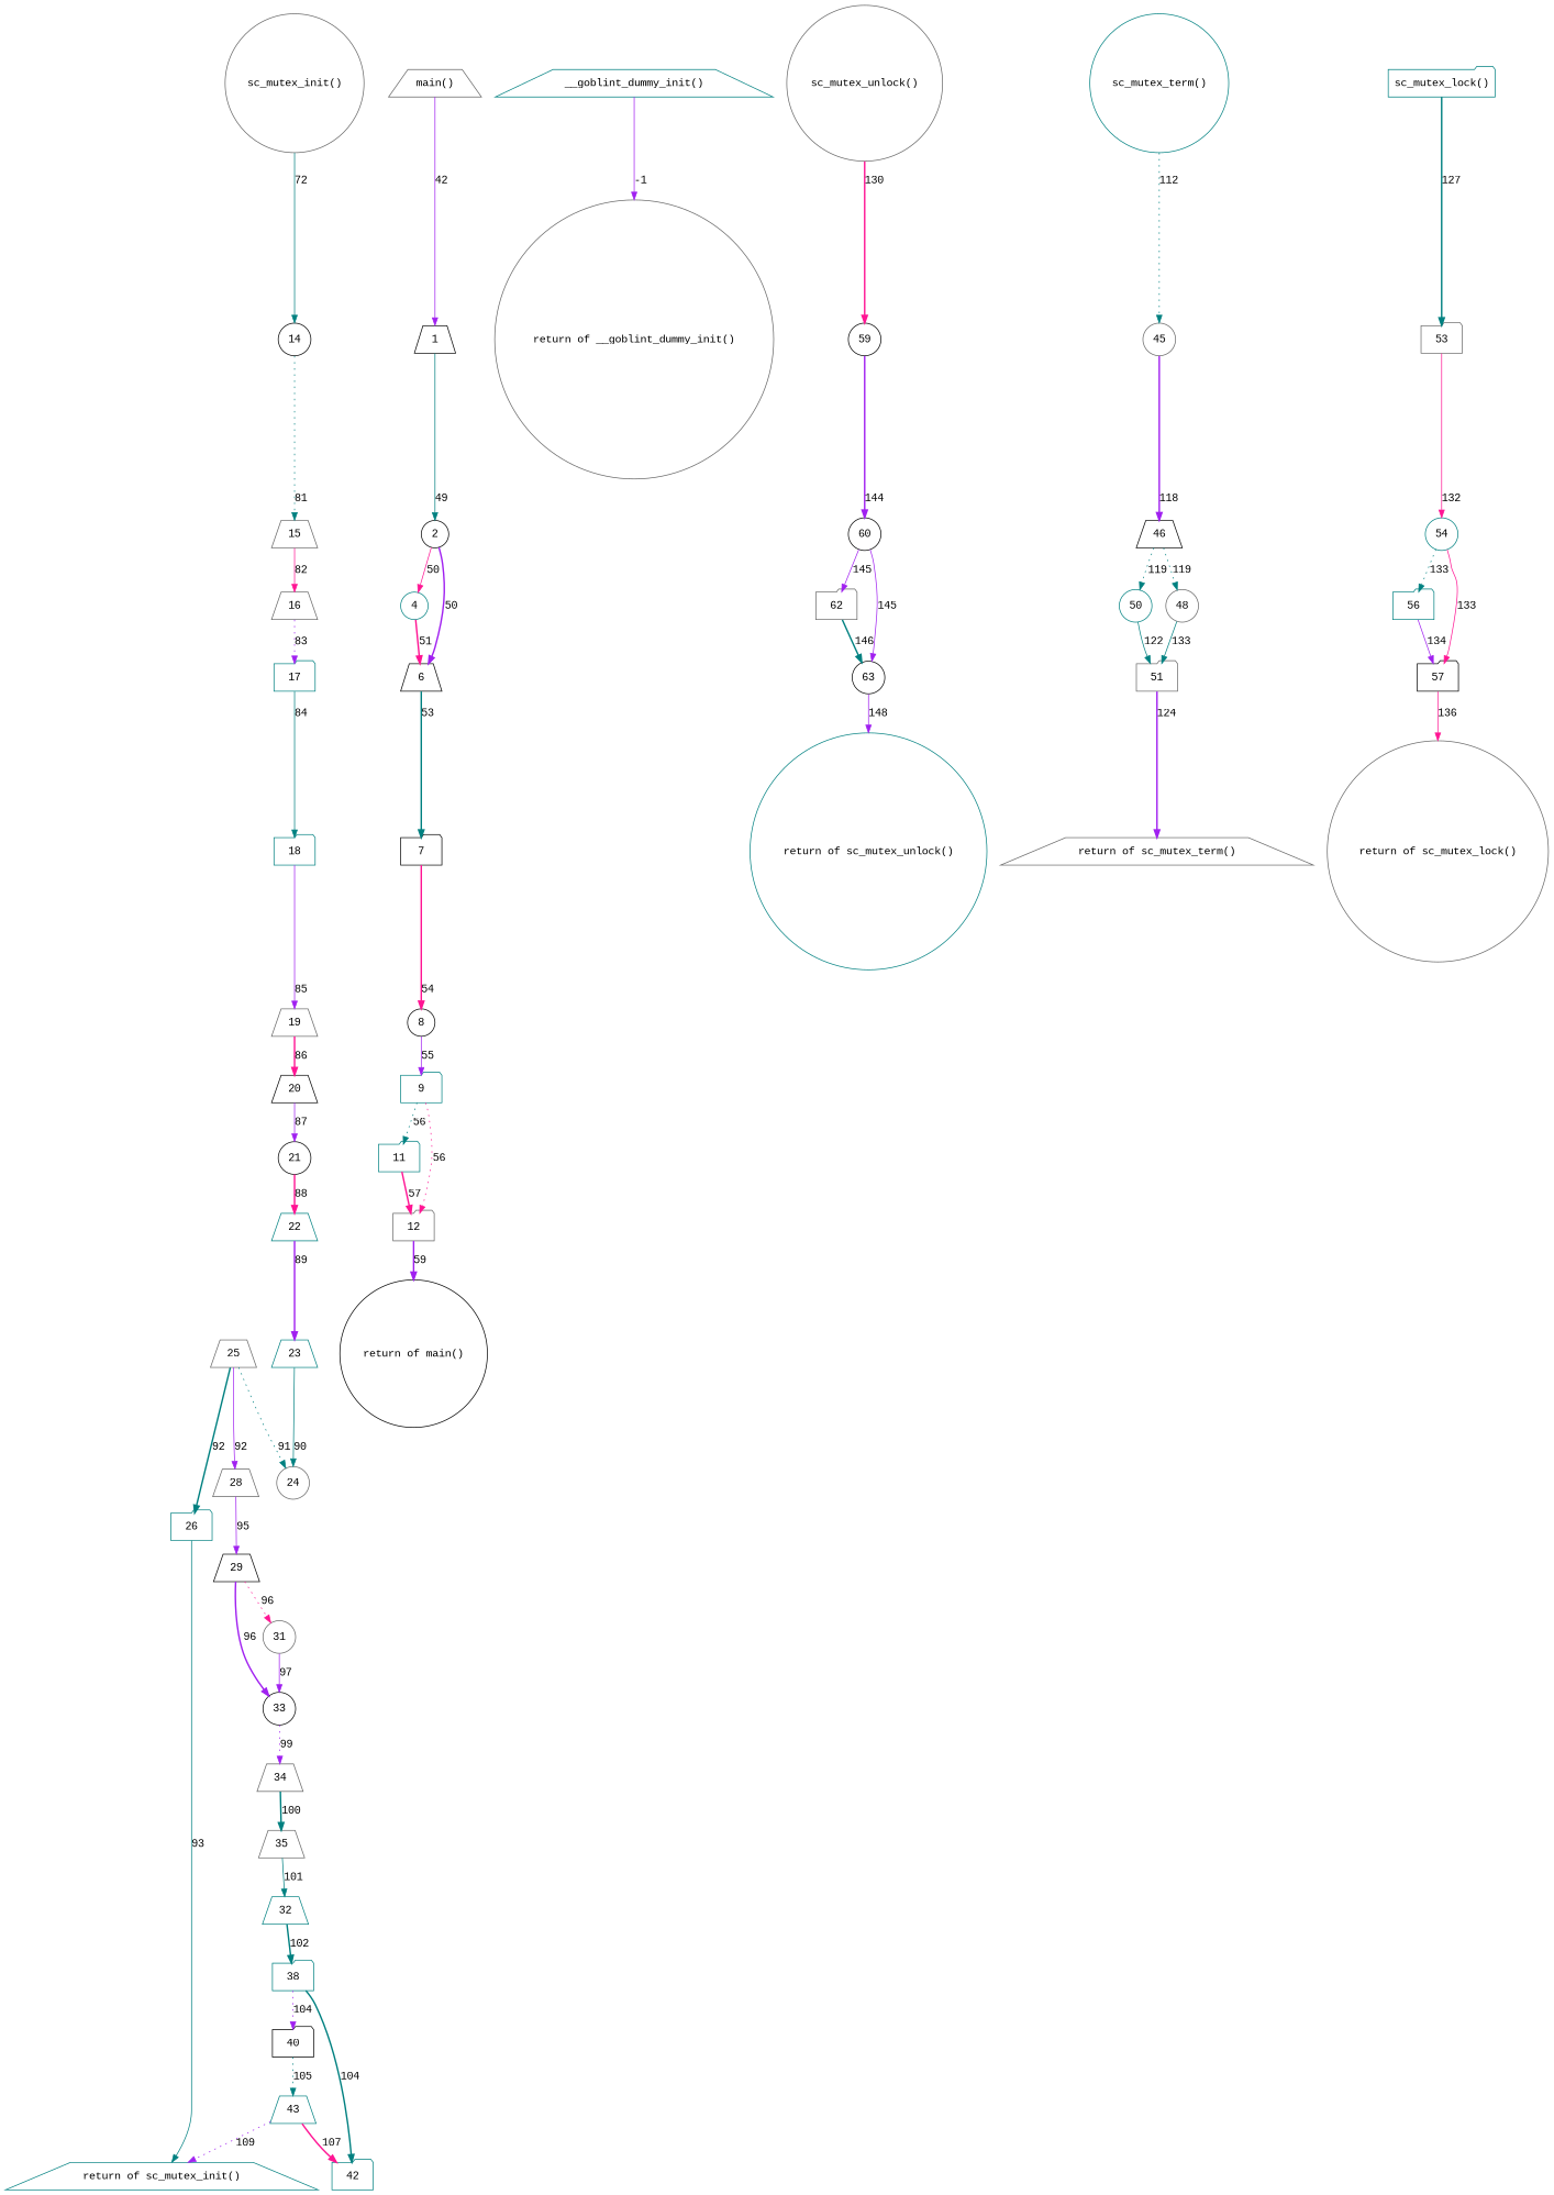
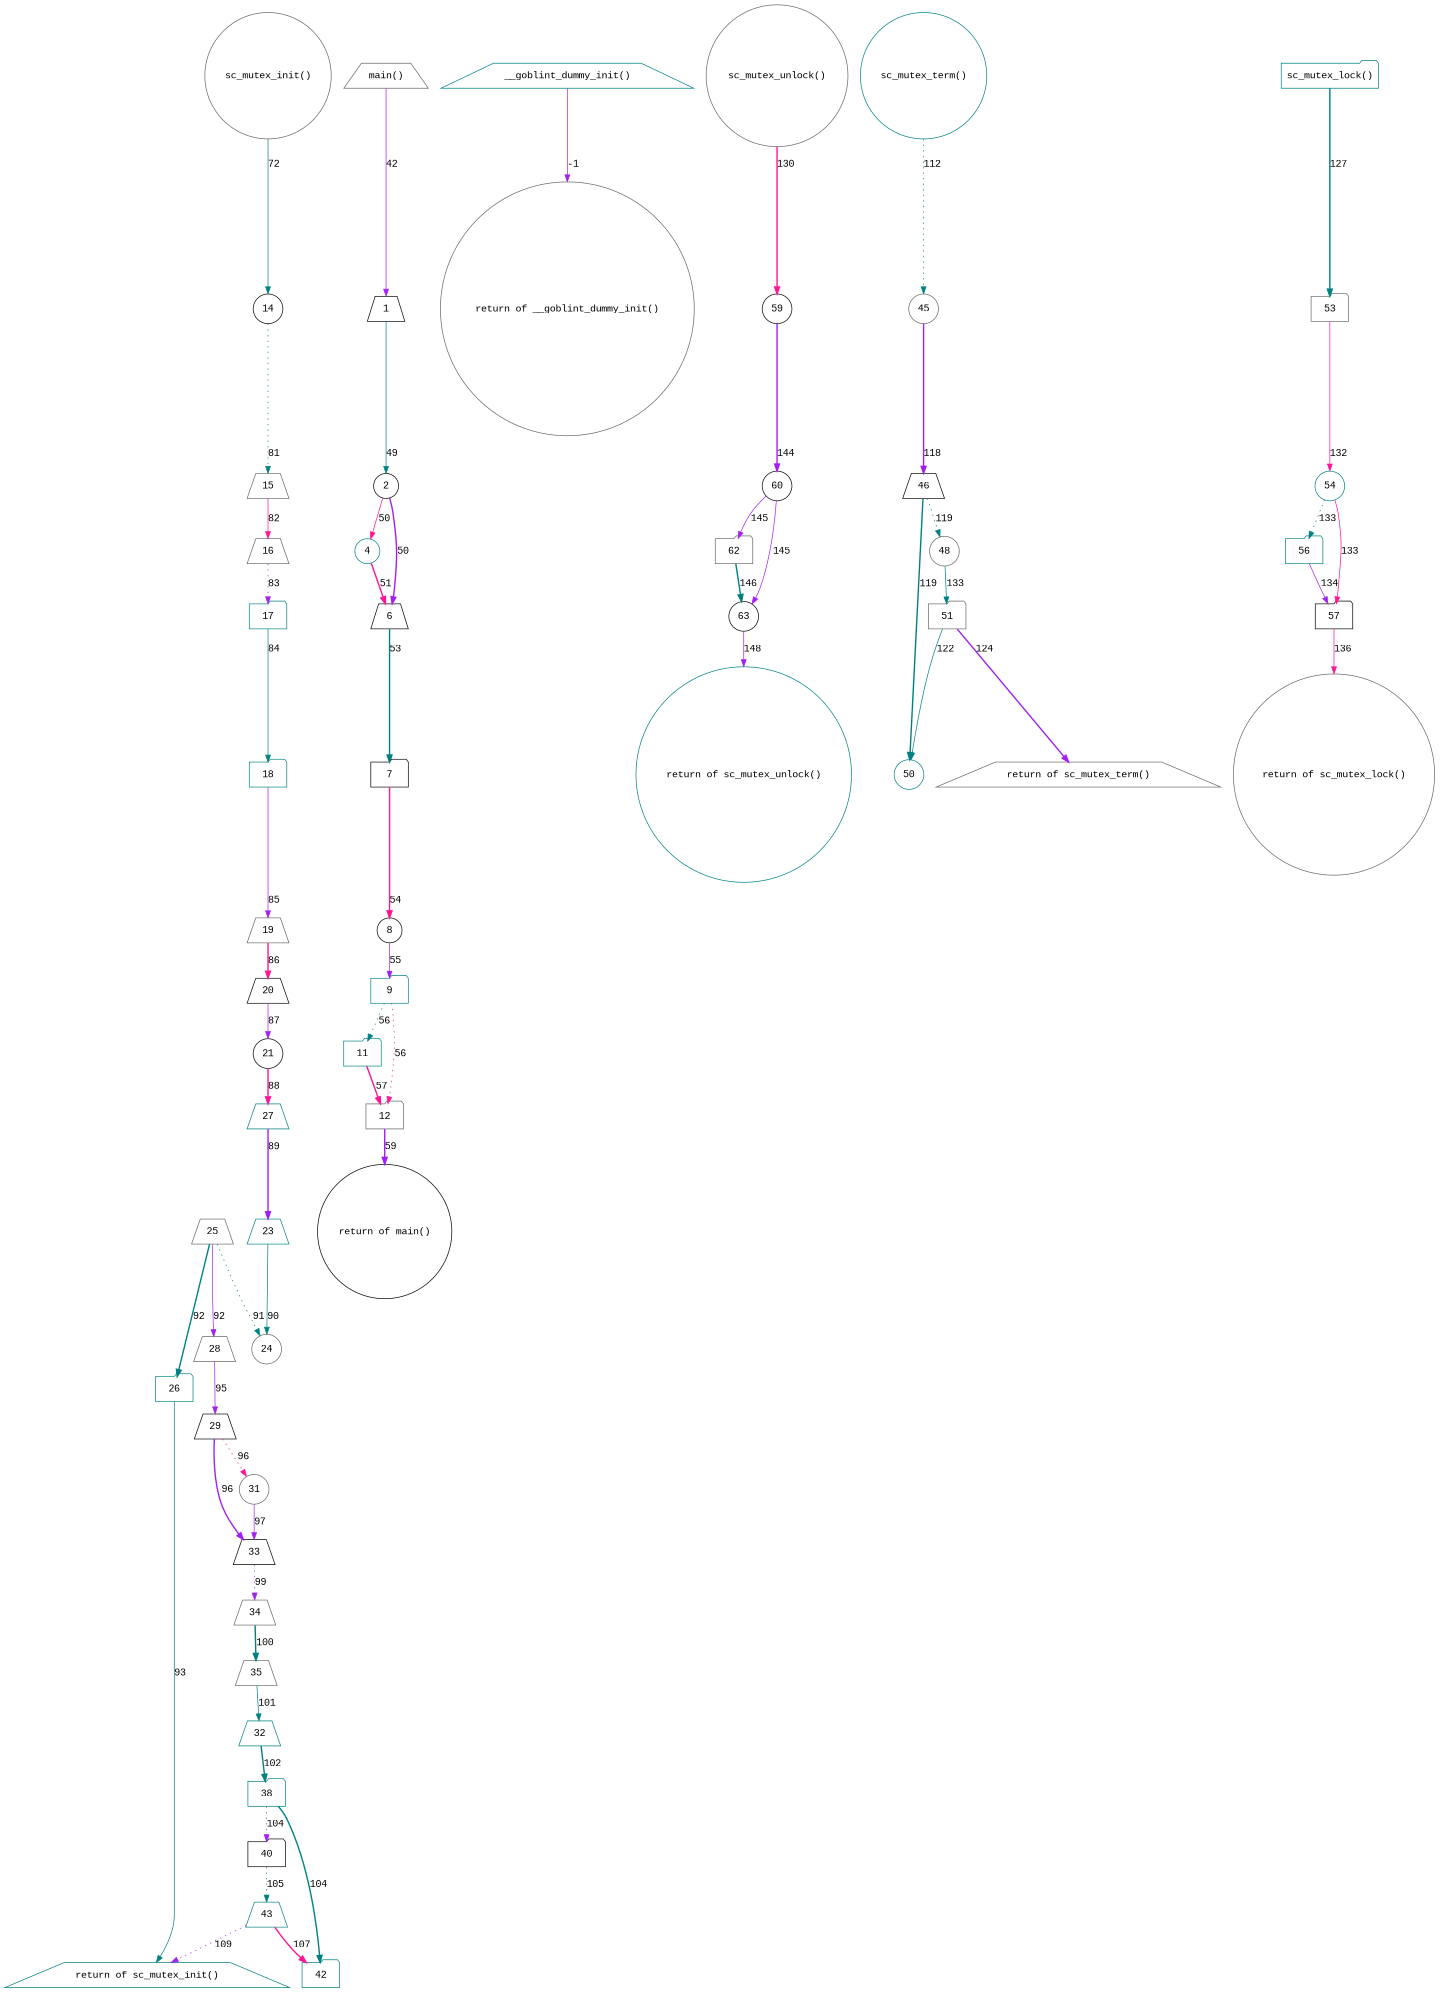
  digraph {
    fontname="Liberation Mono"
    node [color=gray40 fontname="Liberation Mono" shape=circle]
    edge [color=purple fontname="Liberation Mono" style=solid]
    25 [shape=trapezium]
    28 [shape=trapezium]
    26 [color=teal shape=folder]
    24
    29 [color=black shape=trapezium]
    n6 [color=teal label="return of sc_mutex_init()" shape=trapezium]
    31
-   33 [color=black]
-   22 [color=teal shape=trapezium]
+   33 [color=black shape=trapezium]
+   22 [color=teal shape=trapezium label=27]
    23 [color=teal shape=trapezium]
    7 [color=black shape=folder]
    8 [color=black]
    9 [color=teal shape=folder]
    11 [color=teal shape=folder]
    12 [shape=folder]
    34 [shape=trapezium]
    n17 [color=teal label="__goblint_dummy_init()" shape=trapezium]
    n18 [label="return of __goblint_dummy_init()"]
    60 [color=black]
    62 [shape=folder]
    63 [color=black]
    59 [color=black]
    n23 [color=teal label="return of sc_mutex_unlock()"]
    46 [color=black shape=trapezium]
    50 [color=teal]
    48
    51 [shape=folder]
    n28 [label="return of sc_mutex_term()" shape=trapezium]
    45
    38 [color=teal shape=folder]
    40 [color=black shape=folder]
    42 [color=teal shape=folder]
    43 [color=teal shape=trapezium]
    18 [color=teal shape=folder]
    19 [shape=trapezium]
    20 [color=black shape=trapezium]
    21 [color=black]
    n38 [label="sc_mutex_init()"]
    14 [color=black]
    15 [shape=trapezium]
    16 [shape=trapezium]
    35 [shape=trapezium]
    n43 [color=teal label=32 shape=trapezium]
    2 [color=black]
    4 [color=teal]
    6 [color=black shape=trapezium]
    1 [color=black shape=trapezium]
    54 [color=teal]
    56 [color=teal shape=folder]
    57 [color=black shape=folder]
    53 [shape=folder]
    n52 [label="return of sc_mutex_lock()"]
    n53 [color=teal label="sc_mutex_term()"]
    17 [color=teal shape=folder]
    n55 [color=black label="return of main()"]
    n56 [color=teal label="sc_mutex_lock()" shape=folder]
    n57 [label="sc_mutex_unlock()"]
    n58 [label="main()" shape=trapezium]
    25 -> 28 [label=92]
    25 -> 26 [color=teal label=92 style=bold]
    25 -> 24 [color=teal label=91 style=dotted]
    28 -> 29 [label=95]
    26 -> n6 [color=teal label=93]
    29 -> 31 [color=deeppink label=96 style=dotted]
    29 -> 33 [label=96 style=bold]
    31 -> 33 [label=97]
    33 -> 34 [label=99 style=dotted]
    22 -> 23 [label=89 style=bold]
    23 -> 24 [color=teal label=90]
    7 -> 8 [color=deeppink label=54 style=bold]
    8 -> 9 [label=55]
    9 -> 11 [color=teal label=56 style=dotted]
    9 -> 12 [color=deeppink label=56 style=dotted]
    11 -> 12 [color=deeppink label=57 style=bold]
    12 -> n55 [label=59 style=bold]
    34 -> 35 [color=teal label=100 style=bold]
    n17 -> n18 [label=-1]
    60 -> 62 [label=145]
    60 -> 63 [label=145]
    62 -> 63 [color=teal label=146 style=bold]
    63 -> n23 [label=148]
    59 -> 60 [label=144 style=bold]
-   46 -> 50 [color=teal label=119 style=dotted]
+   46 -> 50 [color=teal label=119 style=bold]
    46 -> 48 [color=teal label=119 style=dotted]
-   50 -> 51 [color=teal label=122]
+   51 -> 50 [color=teal label=122]
    48 -> 51 [color=teal label=133]
    51 -> n28 [label=124 style=bold]
    45 -> 46 [label=118 style=bold]
    38 -> 40 [label=104 style=dotted]
    38 -> 42 [color=teal label=104 style=bold]
    40 -> 43 [color=teal label=105 style=dotted]
    43 -> n6 [label=109 style=dotted]
    43 -> 42 [color=deeppink label=107 style=bold]
    18 -> 19 [label=85]
    19 -> 20 [color=deeppink label=86 style=bold]
    20 -> 21 [label=87]
    21 -> 22 [color=deeppink label=88 style=bold]
    n38 -> 14 [color=teal label=72]
    14 -> 15 [color=teal label=81 style=dotted]
    15 -> 16 [color=deeppink label=82]
    16 -> 17 [label=83 style=dotted]
    35 -> n43 [color=teal label=101]
    n43 -> 38 [color=teal label=102 style=bold]
    2 -> 4 [color=deeppink label=50]
    2 -> 6 [label=50 style=bold]
    4 -> 6 [color=deeppink label=51 style=bold]
    6 -> 7 [color=teal label=53 style=bold]
    1 -> 2 [color=teal label=49]
    54 -> 56 [color=teal label=133 style=dotted]
    54 -> 57 [color=deeppink label=133]
    56 -> 57 [label=134]
    57 -> n52 [color=deeppink label=136]
    53 -> 54 [color=deeppink label=132]
    n53 -> 45 [color=teal label=112 style=dotted]
    17 -> 18 [color=teal label=84]
    n56 -> 53 [color=teal label=127 style=bold]
    n57 -> 59 [color=deeppink label=130 style=bold]
    n58 -> 1 [label=42]
  }
